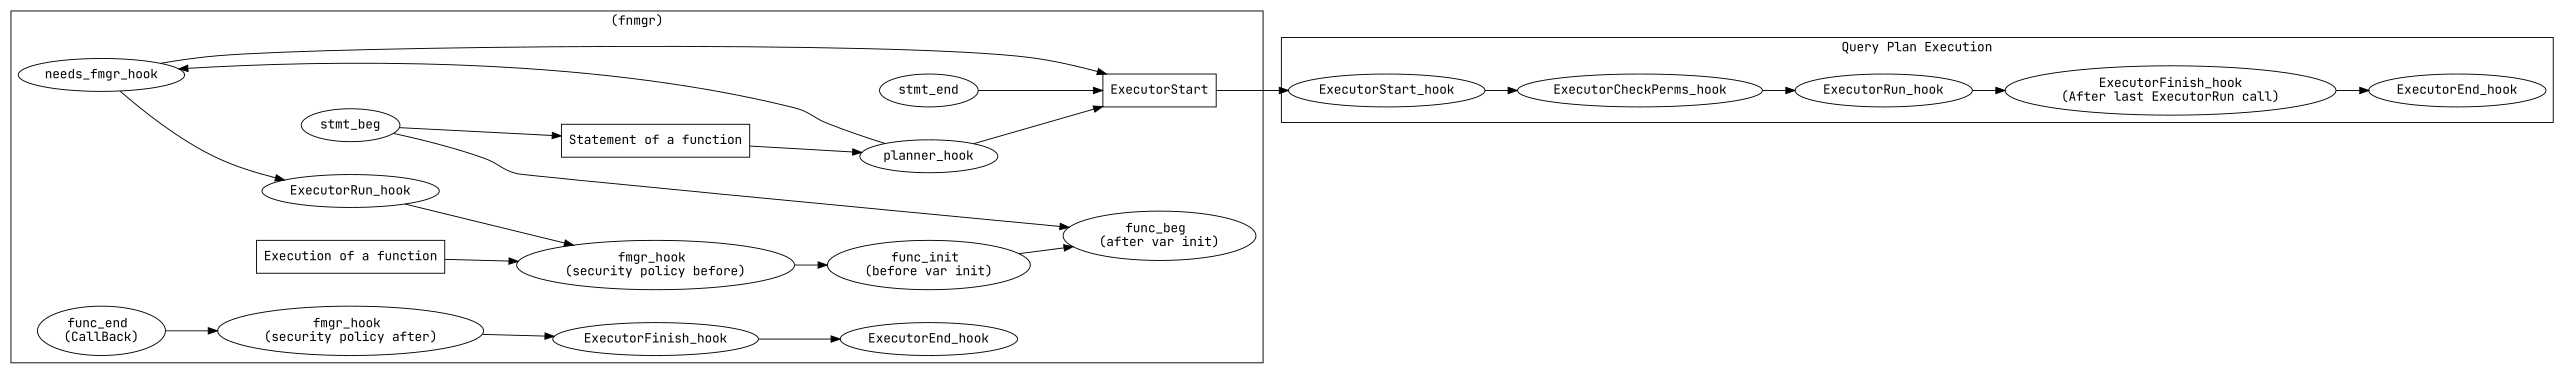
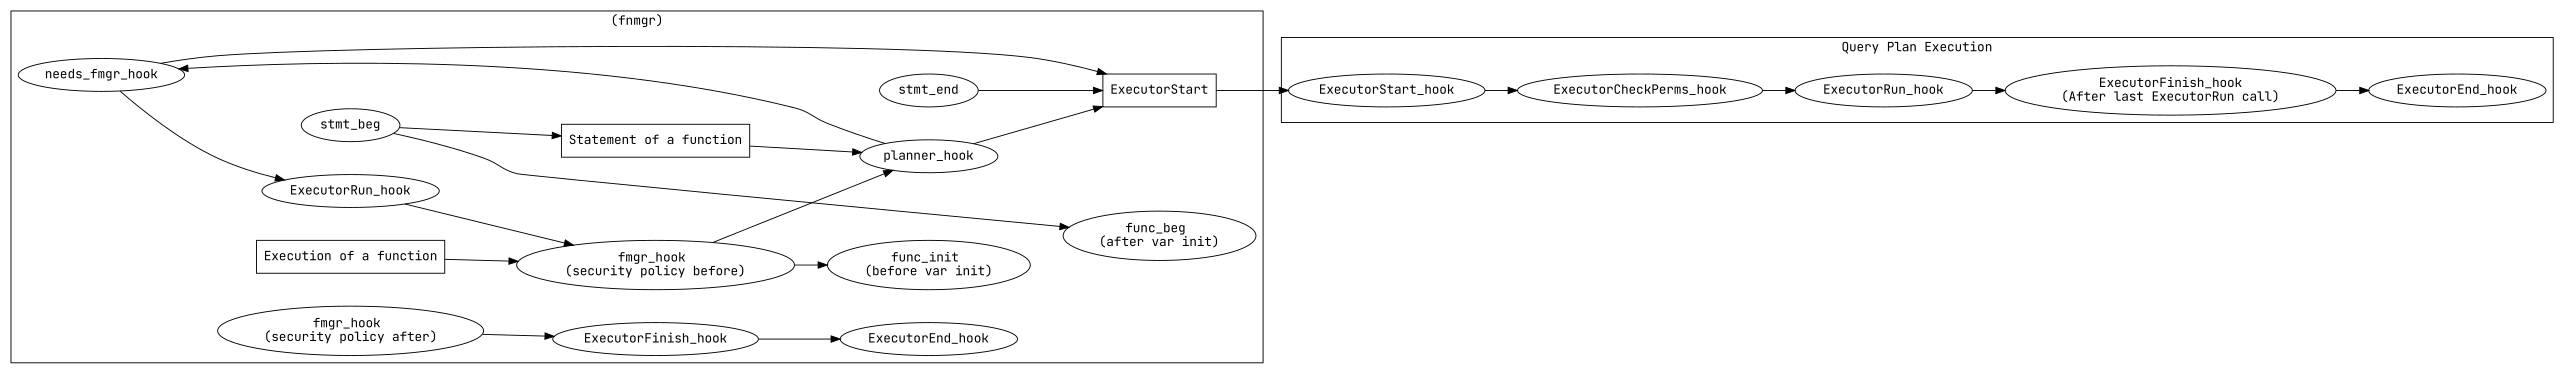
  digraph {
    fontname="JetBrains Mono"
    nodesep=0.5
    rankdir=LR
    node [fontname="JetBrains Mono" shape=ellipse]
    edge [fontname="JetBrains Mono"]
    needs_fmgr_hook
    ExecutorStart [shape=box]
    n3 [label=ExecutorRun_hook]
    planner_hook
    stmt_end
    n6 [label="fmgr_hook \n(security policy before)"]
    n7 [label="func_init \n(before var init)"]
    n8 [label="fmgr_hook \n(security policy after)"]
    n9 [label=ExecutorFinish_hook]
    n10 [label="func_beg \n(after var init)"]
    stmt_beg
-   n12 [label="func_end \n(CallBack)"]
    n13 [label=ExecutorEnd_hook]
    "Statement of a function" [shape=box]
    "Execution of a function" [shape=box]
    n16 [label=ExecutorStart_hook]
    n17 [label=ExecutorCheckPerms_hook]
    n18 [label=ExecutorRun_hook]
    n19 [label="ExecutorFinish_hook\n(After last ExecutorRun call)"]
    n20 [label=ExecutorEnd_hook]
    subgraph cluster_1 {
      label="(fnmgr)"
      needs_fmgr_hook
      ExecutorStart
      n3
      planner_hook
      stmt_end
      n6
      n7
      n8
      n9
      n10
      stmt_beg
-     n12
      n13
      "Statement of a function"
      "Execution of a function"
    }
    subgraph cluster_2 {
      label="Query Plan Execution"
      n16
      n17
      n18
      n19
      n20
    }
    needs_fmgr_hook -> ExecutorStart
    needs_fmgr_hook -> n3
    ExecutorStart -> n16
    n3 -> n6
    planner_hook -> needs_fmgr_hook
    planner_hook -> ExecutorStart
    stmt_end -> ExecutorStart
+   n6 -> planner_hook
    n6 -> n7
-   n7 -> n10
    n8 -> n9
    n9 -> n13
    stmt_beg -> n10
    stmt_beg -> "Statement of a function"
-   n12 -> n8
    "Statement of a function" -> planner_hook
    "Execution of a function" -> n6
    n16 -> n17
    n17 -> n18
    n18 -> n19
    n19 -> n20
  }
